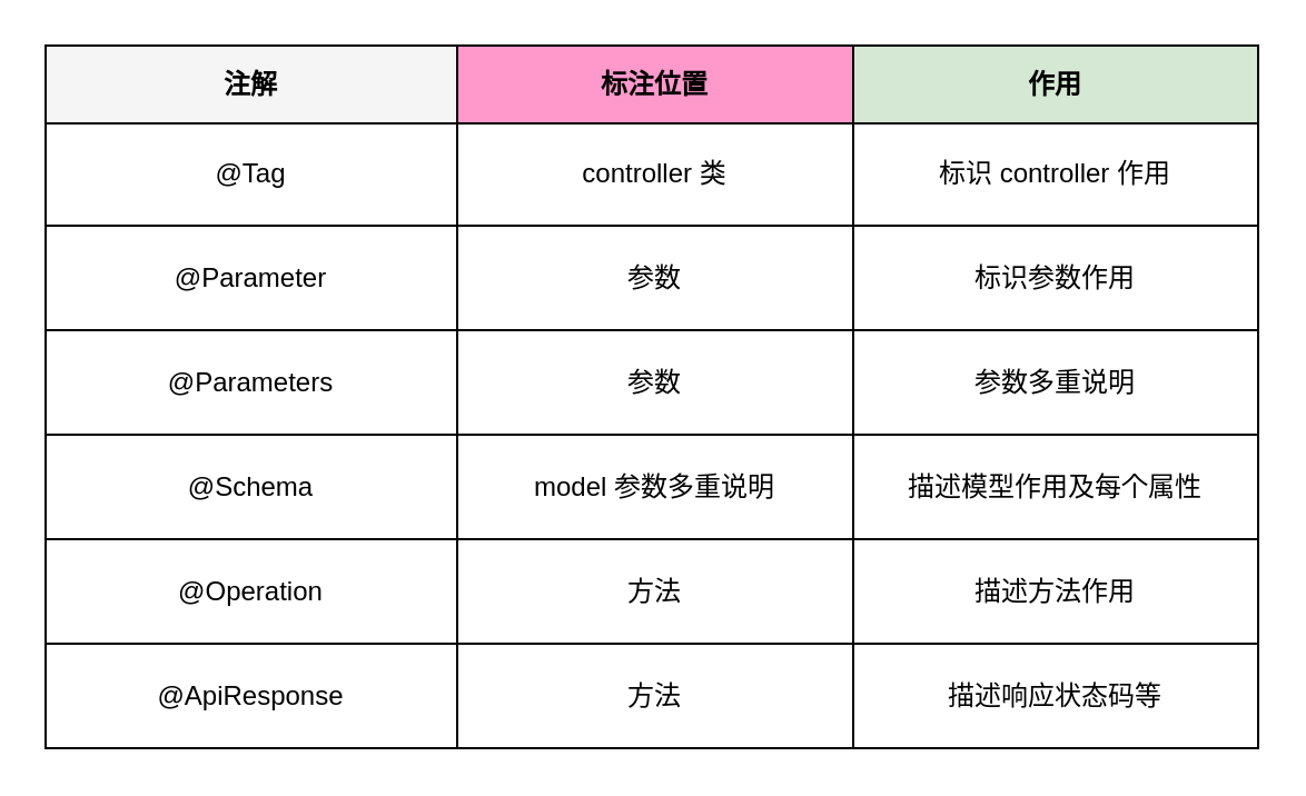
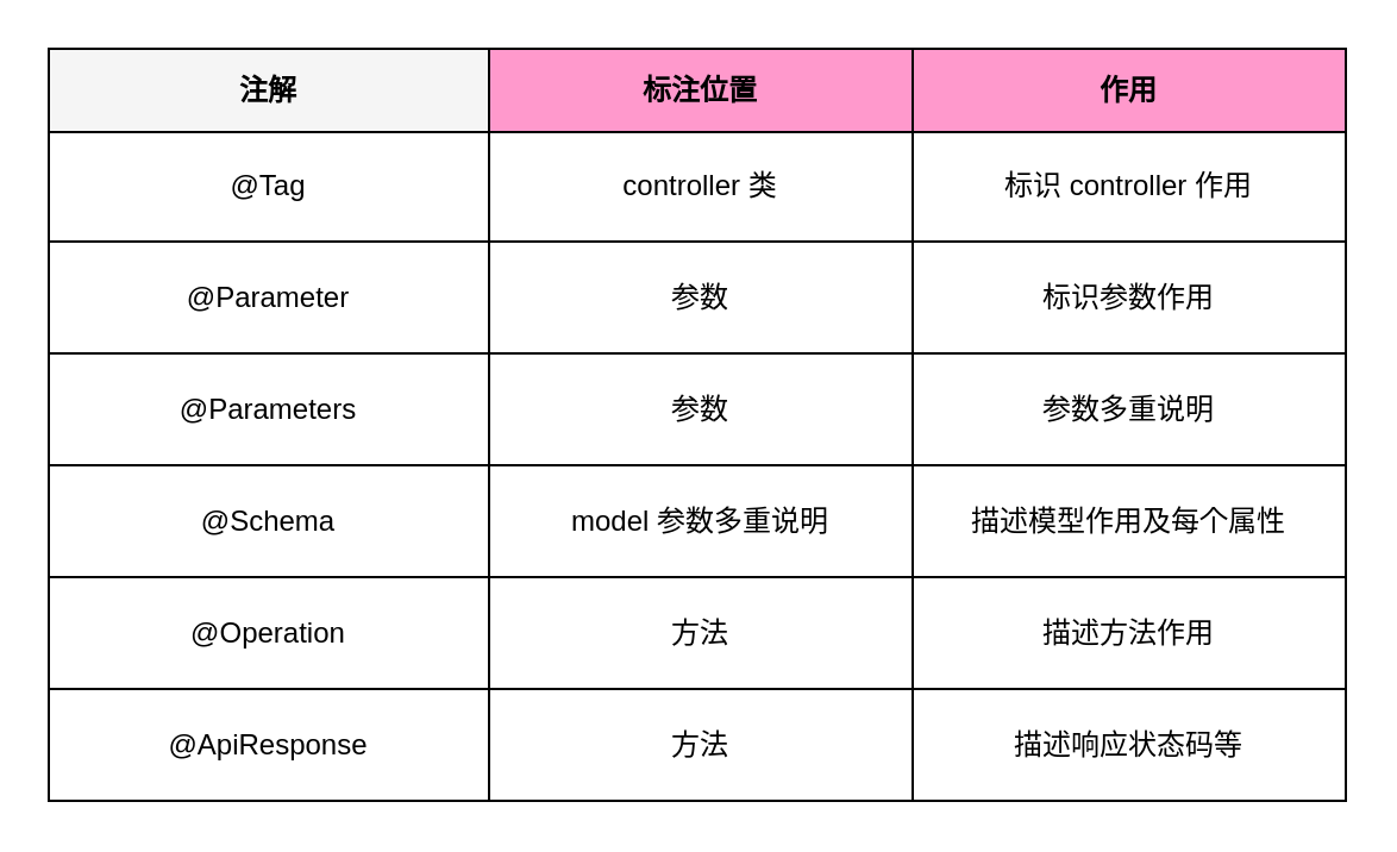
  <mxCell id="0" />
  <mxCell id="1" parent="0" />
  <mxCell id="2" value="" style="childLayout=tableLayout;recursiveResize=0;shadow=0;fillColor=none;" vertex="1" parent="1"><mxGeometry x="20" y="20" width="545" height="316" as="geometry" /></mxCell>
  <mxCell id="3" value="" style="shape=tableRow;horizontal=0;startSize=0;swimlaneHead=0;swimlaneBody=0;top=0;left=0;bottom=0;right=0;dropTarget=0;collapsible=0;recursiveResize=0;expand=0;fontStyle=0;fillColor=none;strokeColor=inherit;" vertex="1" parent="2"><mxGeometry width="545" height="35" as="geometry" /></mxCell>
  <mxCell id="4" value="注解" style="connectable=0;recursiveResize=0;strokeColor=inherit;fillColor=#f5f5f5;align=center;whiteSpace=wrap;html=1;fontStyle=1;" vertex="1" parent="3"><mxGeometry width="185" height="35" as="geometry"><mxRectangle width="185" height="35" as="alternateBounds" /></mxGeometry></mxCell>
  <mxCell id="5" value="标注位置" style="connectable=0;recursiveResize=0;strokeColor=inherit;fillColor=#FF99CC;align=center;whiteSpace=wrap;html=1;fontStyle=1" vertex="1" parent="3"><mxGeometry x="185" width="178" height="35" as="geometry"><mxRectangle width="178" height="35" as="alternateBounds" /></mxGeometry></mxCell>
- <mxCell id="6" value="作用" style="connectable=0;recursiveResize=0;strokeColor=inherit;fillColor=#d5e8d4;align=center;whiteSpace=wrap;html=1;fontStyle=1;" vertex="1" parent="3"><mxGeometry x="363" width="182" height="35" as="geometry"><mxRectangle width="182" height="35" as="alternateBounds" /></mxGeometry></mxCell>
+ <mxCell id="6" value="作用" style="connectable=0;recursiveResize=0;strokeColor=inherit;fillColor=#FF99CC;align=center;whiteSpace=wrap;html=1;fontStyle=1" vertex="1" parent="3"><mxGeometry x="363" width="182" height="35" as="geometry"><mxRectangle width="182" height="35" as="alternateBounds" /></mxGeometry></mxCell>
  <mxCell id="7" style="shape=tableRow;horizontal=0;startSize=0;swimlaneHead=0;swimlaneBody=0;top=0;left=0;bottom=0;right=0;dropTarget=0;collapsible=0;recursiveResize=0;expand=0;fontStyle=0;fillColor=none;strokeColor=inherit;" vertex="1" parent="2"><mxGeometry y="35" width="545" height="46" as="geometry" /></mxCell>
  <mxCell id="8" value="@Tag" style="connectable=0;recursiveResize=0;strokeColor=inherit;fillColor=none;align=center;whiteSpace=wrap;html=1;" vertex="1" parent="7"><mxGeometry width="185" height="46" as="geometry"><mxRectangle width="185" height="46" as="alternateBounds" /></mxGeometry></mxCell>
  <mxCell id="9" value="controller 类" style="connectable=0;recursiveResize=0;strokeColor=inherit;fillColor=none;align=center;whiteSpace=wrap;html=1;" vertex="1" parent="7"><mxGeometry x="185" width="178" height="46" as="geometry"><mxRectangle width="178" height="46" as="alternateBounds" /></mxGeometry></mxCell>
  <mxCell id="10" value="标识 controller 作用" style="connectable=0;recursiveResize=0;strokeColor=inherit;fillColor=none;align=center;whiteSpace=wrap;html=1;" vertex="1" parent="7"><mxGeometry x="363" width="182" height="46" as="geometry"><mxRectangle width="182" height="46" as="alternateBounds" /></mxGeometry></mxCell>
  <mxCell id="11" style="shape=tableRow;horizontal=0;startSize=0;swimlaneHead=0;swimlaneBody=0;top=0;left=0;bottom=0;right=0;dropTarget=0;collapsible=0;recursiveResize=0;expand=0;fontStyle=0;fillColor=none;strokeColor=inherit;" vertex="1" parent="2"><mxGeometry y="81" width="545" height="47" as="geometry" /></mxCell>
  <mxCell id="12" value="@Parameter" style="connectable=0;recursiveResize=0;strokeColor=inherit;fillColor=none;align=center;whiteSpace=wrap;html=1;" vertex="1" parent="11"><mxGeometry width="185" height="47" as="geometry"><mxRectangle width="185" height="47" as="alternateBounds" /></mxGeometry></mxCell>
  <mxCell id="13" value="参数" style="connectable=0;recursiveResize=0;strokeColor=inherit;fillColor=none;align=center;whiteSpace=wrap;html=1;" vertex="1" parent="11"><mxGeometry x="185" width="178" height="47" as="geometry"><mxRectangle width="178" height="47" as="alternateBounds" /></mxGeometry></mxCell>
  <mxCell id="14" value="标识参数作用" style="connectable=0;recursiveResize=0;strokeColor=inherit;fillColor=none;align=center;whiteSpace=wrap;html=1;" vertex="1" parent="11"><mxGeometry x="363" width="182" height="47" as="geometry"><mxRectangle width="182" height="47" as="alternateBounds" /></mxGeometry></mxCell>
  <mxCell id="15" style="shape=tableRow;horizontal=0;startSize=0;swimlaneHead=0;swimlaneBody=0;top=0;left=0;bottom=0;right=0;dropTarget=0;collapsible=0;recursiveResize=0;expand=0;fontStyle=0;fillColor=none;strokeColor=inherit;" vertex="1" parent="2"><mxGeometry y="128" width="545" height="47" as="geometry" /></mxCell>
  <mxCell id="16" value="@Parameters" style="connectable=0;recursiveResize=0;strokeColor=inherit;fillColor=none;align=center;whiteSpace=wrap;html=1;" vertex="1" parent="15"><mxGeometry width="185" height="47" as="geometry"><mxRectangle width="185" height="47" as="alternateBounds" /></mxGeometry></mxCell>
  <mxCell id="17" value="参数" style="connectable=0;recursiveResize=0;strokeColor=inherit;fillColor=none;align=center;whiteSpace=wrap;html=1;" vertex="1" parent="15"><mxGeometry x="185" width="178" height="47" as="geometry"><mxRectangle width="178" height="47" as="alternateBounds" /></mxGeometry></mxCell>
  <mxCell id="18" value="参数多重说明" style="connectable=0;recursiveResize=0;strokeColor=inherit;fillColor=none;align=center;whiteSpace=wrap;html=1;" vertex="1" parent="15"><mxGeometry x="363" width="182" height="47" as="geometry"><mxRectangle width="182" height="47" as="alternateBounds" /></mxGeometry></mxCell>
  <mxCell id="19" style="shape=tableRow;horizontal=0;startSize=0;swimlaneHead=0;swimlaneBody=0;top=0;left=0;bottom=0;right=0;dropTarget=0;collapsible=0;recursiveResize=0;expand=0;fontStyle=0;fillColor=none;strokeColor=inherit;" vertex="1" parent="2"><mxGeometry y="175" width="545" height="47" as="geometry" /></mxCell>
  <mxCell id="20" value="@Schema" style="connectable=0;recursiveResize=0;strokeColor=inherit;fillColor=none;align=center;whiteSpace=wrap;html=1;" vertex="1" parent="19"><mxGeometry width="185" height="47" as="geometry"><mxRectangle width="185" height="47" as="alternateBounds" /></mxGeometry></mxCell>
  <mxCell id="21" value="model 参数多重说明" style="connectable=0;recursiveResize=0;strokeColor=inherit;fillColor=none;align=center;whiteSpace=wrap;html=1;" vertex="1" parent="19"><mxGeometry x="185" width="178" height="47" as="geometry"><mxRectangle width="178" height="47" as="alternateBounds" /></mxGeometry></mxCell>
  <mxCell id="22" value="描述模型作用及每个属性" style="connectable=0;recursiveResize=0;strokeColor=inherit;fillColor=none;align=center;whiteSpace=wrap;html=1;" vertex="1" parent="19"><mxGeometry x="363" width="182" height="47" as="geometry"><mxRectangle width="182" height="47" as="alternateBounds" /></mxGeometry></mxCell>
  <mxCell id="23" style="shape=tableRow;horizontal=0;startSize=0;swimlaneHead=0;swimlaneBody=0;top=0;left=0;bottom=0;right=0;dropTarget=0;collapsible=0;recursiveResize=0;expand=0;fontStyle=0;fillColor=none;strokeColor=inherit;" vertex="1" parent="2"><mxGeometry y="222" width="545" height="47" as="geometry" /></mxCell>
  <mxCell id="24" value="@Operation" style="connectable=0;recursiveResize=0;strokeColor=inherit;fillColor=none;align=center;whiteSpace=wrap;html=1;" vertex="1" parent="23"><mxGeometry width="185" height="47" as="geometry"><mxRectangle width="185" height="47" as="alternateBounds" /></mxGeometry></mxCell>
  <mxCell id="25" value="方法" style="connectable=0;recursiveResize=0;strokeColor=inherit;fillColor=none;align=center;whiteSpace=wrap;html=1;" vertex="1" parent="23"><mxGeometry x="185" width="178" height="47" as="geometry"><mxRectangle width="178" height="47" as="alternateBounds" /></mxGeometry></mxCell>
  <mxCell id="26" value="描述方法作用" style="connectable=0;recursiveResize=0;strokeColor=inherit;fillColor=none;align=center;whiteSpace=wrap;html=1;" vertex="1" parent="23"><mxGeometry x="363" width="182" height="47" as="geometry"><mxRectangle width="182" height="47" as="alternateBounds" /></mxGeometry></mxCell>
  <mxCell id="27" style="shape=tableRow;horizontal=0;startSize=0;swimlaneHead=0;swimlaneBody=0;top=0;left=0;bottom=0;right=0;dropTarget=0;collapsible=0;recursiveResize=0;expand=0;fontStyle=0;fillColor=none;strokeColor=inherit;" vertex="1" parent="2"><mxGeometry y="269" width="545" height="47" as="geometry" /></mxCell>
  <mxCell id="28" value="@ApiResponse" style="connectable=0;recursiveResize=0;strokeColor=inherit;fillColor=none;align=center;whiteSpace=wrap;html=1;" vertex="1" parent="27"><mxGeometry width="185" height="47" as="geometry"><mxRectangle width="185" height="47" as="alternateBounds" /></mxGeometry></mxCell>
  <mxCell id="29" value="方法" style="connectable=0;recursiveResize=0;strokeColor=inherit;fillColor=none;align=center;whiteSpace=wrap;html=1;" vertex="1" parent="27"><mxGeometry x="185" width="178" height="47" as="geometry"><mxRectangle width="178" height="47" as="alternateBounds" /></mxGeometry></mxCell>
  <mxCell id="30" value="描述响应状态码等" style="connectable=0;recursiveResize=0;strokeColor=inherit;fillColor=none;align=center;whiteSpace=wrap;html=1;" vertex="1" parent="27"><mxGeometry x="363" width="182" height="47" as="geometry"><mxRectangle width="182" height="47" as="alternateBounds" /></mxGeometry></mxCell>
